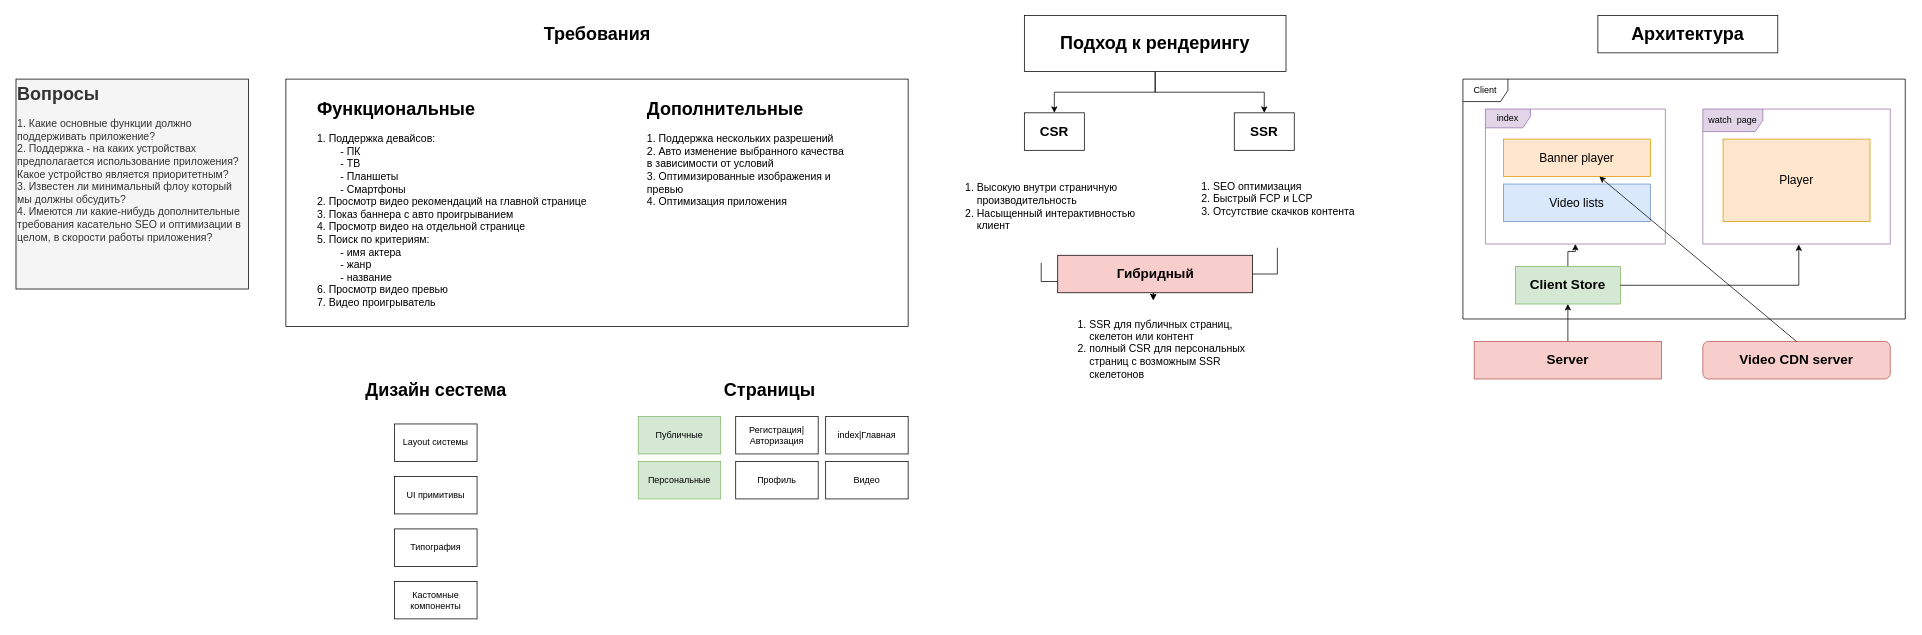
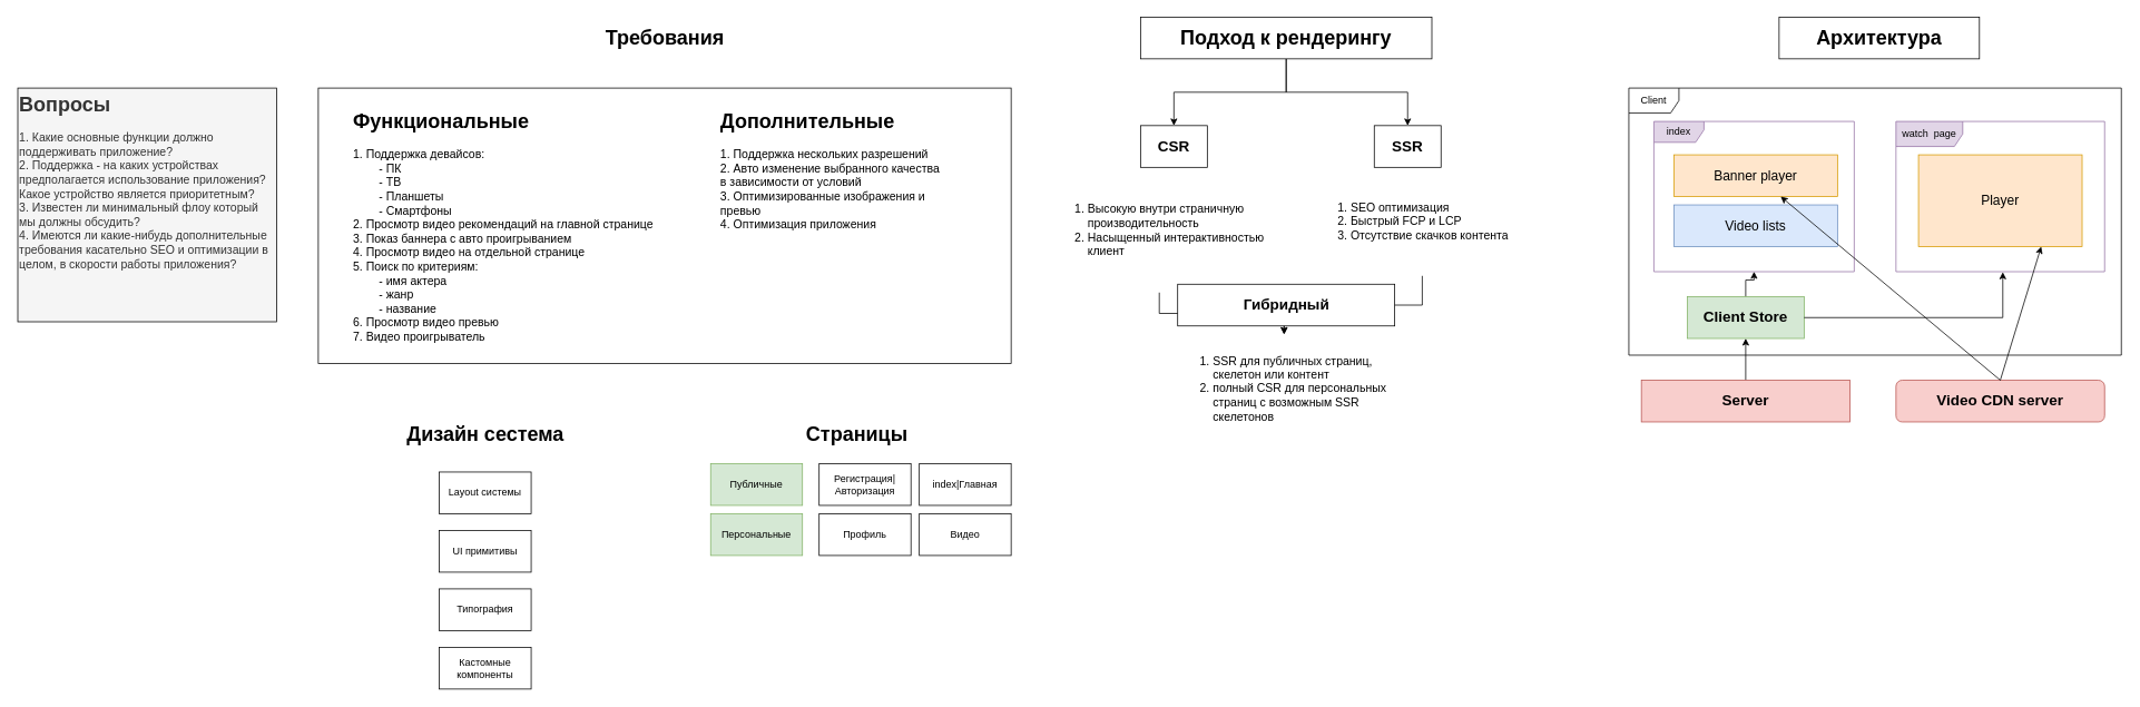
  <mxCell id="0" />
  <mxCell id="1" parent="0" />
  <mxCell id="2" value="" style="rounded=0;whiteSpace=wrap;html=1;" vertex="1" parent="1"><mxGeometry x="380" y="105" width="830" height="330" as="geometry" /></mxCell>
  <mxCell id="3" value="&lt;h1 style=&quot;margin-top: 0px;&quot;&gt;Функциональные&lt;/h1&gt;&lt;p style=&quot;font-size: 14px;&quot;&gt;1. Поддержка девайсов:&lt;br&gt;&lt;span style=&quot;white-space: pre;&quot;&gt;&#09;&lt;/span&gt;- ПК&lt;br&gt;&lt;span style=&quot;white-space: pre;&quot;&gt;&#09;&lt;/span&gt;- ТВ&lt;br&gt;&lt;span style=&quot;white-space: pre;&quot;&gt;&#09;&lt;/span&gt;- Планшеты&lt;br&gt;&lt;span style=&quot;white-space: pre;&quot;&gt;&#09;&lt;/span&gt;- Смартфоны&lt;br&gt;2. Просмотр видео рекомендаций на главной странице&lt;br&gt;3. Показ баннера с авто проигрыванием&amp;nbsp;&lt;br&gt;&lt;span style=&quot;background-color: initial;&quot;&gt;4. Просмотр видео на отдельной странице&lt;br&gt;5. Поиск по критериям:&lt;br&gt;&lt;span style=&quot;white-space: pre;&quot;&gt;&#09;&lt;/span&gt;- имя актера&lt;br&gt;&lt;span style=&quot;white-space: pre;&quot;&gt;&#09;&lt;/span&gt;- жанр&lt;br&gt;&lt;span style=&quot;white-space: pre;&quot;&gt;&#09;&lt;/span&gt;- название&lt;br&gt;6. Просмотр видео превью&amp;nbsp;&lt;br&gt;7. Видео проигрыватель&lt;/span&gt;&lt;/p&gt;" style="text;html=1;whiteSpace=wrap;overflow=hidden;rounded=0;" vertex="1" parent="1"><mxGeometry x="420" y="125" width="400" height="300" as="geometry" /></mxCell>
  <mxCell id="4" value="Требования" style="text;strokeColor=none;fillColor=none;html=1;fontSize=24;fontStyle=1;verticalAlign=middle;align=center;" vertex="1" parent="1"><mxGeometry x="715" y="25" width="160" height="40" as="geometry" /></mxCell>
  <mxCell id="5" value="&lt;h1 style=&quot;margin-top: 0px;&quot;&gt;Дополнительные&lt;/h1&gt;&lt;p&gt;&lt;font style=&quot;font-size: 14px;&quot;&gt;1. Поддержка нескольких разрешений&lt;br&gt;2. Авто изменение выбранного качества в зависимости от условий&amp;nbsp;&lt;br&gt;3. Оптимизированные изображения и превью&lt;br&gt;4. Оптимизация приложения&lt;/font&gt;&lt;/p&gt;" style="text;html=1;whiteSpace=wrap;overflow=hidden;rounded=0;" vertex="1" parent="1"><mxGeometry x="860" y="125" width="270" height="280" as="geometry" /></mxCell>
  <mxCell id="6" value="Дизайн сестема" style="text;strokeColor=none;fillColor=none;html=1;fontSize=24;fontStyle=1;verticalAlign=middle;align=center;" vertex="1" parent="1"><mxGeometry x="470" y="500" width="220" height="40" as="geometry" /></mxCell>
  <mxCell id="7" value="UI примитивы" style="html=1;whiteSpace=wrap;" vertex="1" parent="1"><mxGeometry x="525" y="635" width="110" height="50" as="geometry" /></mxCell>
  <mxCell id="8" value="Layout системы" style="html=1;whiteSpace=wrap;" vertex="1" parent="1"><mxGeometry x="525" y="565" width="110" height="50" as="geometry" /></mxCell>
  <mxCell id="9" value="Типография" style="html=1;whiteSpace=wrap;" vertex="1" parent="1"><mxGeometry x="525" y="705" width="110" height="50" as="geometry" /></mxCell>
  <mxCell id="10" value="Кастомные компоненты" style="html=1;whiteSpace=wrap;" vertex="1" parent="1"><mxGeometry x="525" y="775" width="110" height="50" as="geometry" /></mxCell>
  <mxCell id="11" value="Страницы" style="text;strokeColor=none;fillColor=none;html=1;fontSize=24;fontStyle=1;verticalAlign=middle;align=center;" vertex="1" parent="1"><mxGeometry x="915" y="500" width="220" height="40" as="geometry" /></mxCell>
  <mxCell id="12" value="Регистрация|Авторизация" style="html=1;whiteSpace=wrap;" vertex="1" parent="1"><mxGeometry x="980" y="555" width="110" height="50" as="geometry" /></mxCell>
  <mxCell id="13" value="index|Главная" style="html=1;whiteSpace=wrap;" vertex="1" parent="1"><mxGeometry x="1100" y="555" width="110" height="50" as="geometry" /></mxCell>
  <mxCell id="14" value="Профиль" style="html=1;whiteSpace=wrap;" vertex="1" parent="1"><mxGeometry x="980" y="615" width="110" height="50" as="geometry" /></mxCell>
  <mxCell id="15" value="Видео" style="html=1;whiteSpace=wrap;" vertex="1" parent="1"><mxGeometry x="1100" y="615" width="110" height="50" as="geometry" /></mxCell>
  <mxCell id="16" value="&lt;h1 style=&quot;margin-top: 0px;&quot;&gt;Вопросы&lt;/h1&gt;&lt;p&gt;&lt;font style=&quot;font-size: 14px;&quot;&gt;1. Какие основные функции должно поддерживать приложение?&lt;br&gt;2. Поддержка - на каких устройствах предполагается использование приложения? Какое устройство является приоритетным?&lt;br&gt;3. Известен ли минимальный флоу который мы должны обсудить?&lt;br&gt;4. Имеются ли какие-нибудь дополнительные требования касательно SEO и оптимизации в целом, в скорости работы приложения?&amp;nbsp;&lt;/font&gt;&lt;/p&gt;" style="text;html=1;whiteSpace=wrap;overflow=hidden;rounded=0;fillColor=#f5f5f5;fontColor=#333333;strokeColor=default;gradientColor=none;glass=0;" vertex="1" parent="1"><mxGeometry x="20" y="105" width="310" height="280" as="geometry" /></mxCell>
  <mxCell id="17" value="" style="edgeStyle=orthogonalEdgeStyle;rounded=0;orthogonalLoop=1;jettySize=auto;html=1;" edge="1" parent="1" source="19" target="20"><mxGeometry relative="1" as="geometry" /></mxCell>
  <mxCell id="18" value="" style="edgeStyle=orthogonalEdgeStyle;rounded=0;orthogonalLoop=1;jettySize=auto;html=1;" edge="1" parent="1" source="19" target="21"><mxGeometry relative="1" as="geometry" /></mxCell>
- <mxCell id="19" value="&lt;span style=&quot;font-size: 24px; font-weight: 700; text-wrap-mode: nowrap;&quot;&gt;Подход к рендерингу&lt;/span&gt;" style="html=1;whiteSpace=wrap;" vertex="1" parent="1"><mxGeometry x="1365" y="20" width="349" height="75" as="geometry" /></mxCell>
+ <mxCell id="19" value="&lt;span style=&quot;font-size: 24px; font-weight: 700; text-wrap-mode: nowrap;&quot;&gt;Подход к рендерингу&lt;/span&gt;" style="html=1;whiteSpace=wrap;" vertex="1" parent="1"><mxGeometry x="1365" y="20" width="349" height="50" as="geometry" /></mxCell>
  <mxCell id="20" value="&lt;span style=&quot;font-size: 18px; text-wrap-mode: nowrap;&quot;&gt;&lt;b style=&quot;font-size: 18px;&quot;&gt;CSR&lt;/b&gt;&lt;/span&gt;" style="html=1;whiteSpace=wrap;fontSize=18;" vertex="1" parent="1"><mxGeometry x="1365" y="150" width="80" height="50" as="geometry" /></mxCell>
  <mxCell id="21" value="&lt;span style=&quot;font-size: 18px; font-weight: 700; text-wrap-mode: nowrap;&quot;&gt;SSR&lt;/span&gt;" style="html=1;whiteSpace=wrap;fontSize=18;" vertex="1" parent="1"><mxGeometry x="1645" y="150" width="80" height="50" as="geometry" /></mxCell>
  <mxCell id="22" value="Публичные" style="html=1;whiteSpace=wrap;fillColor=#d5e8d4;strokeColor=#82b366;" vertex="1" parent="1"><mxGeometry x="850" y="555" width="110" height="50" as="geometry" /></mxCell>
  <mxCell id="23" value="Персональные" style="html=1;whiteSpace=wrap;fillColor=#d5e8d4;strokeColor=#82b366;" vertex="1" parent="1"><mxGeometry x="850" y="615" width="110" height="50" as="geometry" /></mxCell>
  <mxCell id="24" value="" style="edgeStyle=orthogonalEdgeStyle;rounded=0;orthogonalLoop=1;jettySize=auto;html=1;" edge="1" parent="1" source="25" target="29"><mxGeometry relative="1" as="geometry" /></mxCell>
  <mxCell id="25" value="&lt;ol style=&quot;font-size: 14px;&quot;&gt;&lt;li style=&quot;font-size: 14px;&quot;&gt;Высокую внутри страничную производительность&lt;/li&gt;&lt;li style=&quot;font-size: 14px;&quot;&gt;Насыщенный интерактивностью клиент&lt;/li&gt;&lt;/ol&gt;" style="text;strokeColor=none;fillColor=none;html=1;whiteSpace=wrap;verticalAlign=middle;overflow=hidden;fontSize=14;" vertex="1" parent="1"><mxGeometry x="1260" y="200" width="255" height="150" as="geometry" /></mxCell>
  <mxCell id="26" value="" style="edgeStyle=orthogonalEdgeStyle;rounded=0;orthogonalLoop=1;jettySize=auto;html=1;" edge="1" parent="1" source="27" target="29"><mxGeometry relative="1" as="geometry" /></mxCell>
  <mxCell id="27" value="&lt;ol style=&quot;font-size: 14px;&quot;&gt;&lt;li style=&quot;font-size: 14px;&quot;&gt;SEO оптимизация&lt;/li&gt;&lt;li style=&quot;font-size: 14px;&quot;&gt;Быстрый FCP и LCP&lt;br&gt;&lt;/li&gt;&lt;li style=&quot;font-size: 14px;&quot;&gt;Отсутствие скачков контента&lt;/li&gt;&lt;/ol&gt;" style="text;strokeColor=none;fillColor=none;html=1;whiteSpace=wrap;verticalAlign=middle;overflow=hidden;fontSize=14;" vertex="1" parent="1"><mxGeometry x="1575" y="200" width="255" height="130" as="geometry" /></mxCell>
- <mxCell id="28" value="&lt;span style=&quot;font-size: 18px; text-wrap-mode: nowrap;&quot;&gt;&lt;b style=&quot;font-size: 18px;&quot;&gt;Гибридный&lt;/b&gt;&lt;/span&gt;" style="html=1;whiteSpace=wrap;fontSize=18;fillColor=#f8cecc;" vertex="1" parent="1"><mxGeometry x="1409.5" y="340" width="260" height="50" as="geometry" /></mxCell>
+ <mxCell id="28" value="&lt;span style=&quot;font-size: 18px; text-wrap-mode: nowrap;&quot;&gt;&lt;b style=&quot;font-size: 18px;&quot;&gt;Гибридный&lt;/b&gt;&lt;/span&gt;" style="html=1;whiteSpace=wrap;fontSize=18;" vertex="1" parent="1"><mxGeometry x="1409.5" y="340" width="260" height="50" as="geometry" /></mxCell>
  <mxCell id="29" value="&lt;ol style=&quot;font-size: 14px;&quot;&gt;&lt;li style=&quot;font-size: 14px;&quot;&gt;SSR для публичных страниц, скелетон или контент&lt;/li&gt;&lt;li style=&quot;font-size: 14px;&quot;&gt;полный CSR для персональных страниц с возможным SSR скелетонов&lt;/li&gt;&lt;/ol&gt;" style="text;strokeColor=none;fillColor=none;html=1;whiteSpace=wrap;verticalAlign=middle;overflow=hidden;fontSize=14;" vertex="1" parent="1"><mxGeometry x="1409.5" y="400" width="255" height="130" as="geometry" /></mxCell>
  <mxCell id="30" value="&lt;span style=&quot;font-size: 24px; text-wrap-mode: nowrap;&quot;&gt;&lt;b&gt;Архитектура&lt;/b&gt;&lt;/span&gt;" style="html=1;whiteSpace=wrap;" vertex="1" parent="1"><mxGeometry x="2130" y="20" width="240" height="50" as="geometry" /></mxCell>
  <mxCell id="31" value="Client" style="shape=umlFrame;whiteSpace=wrap;html=1;pointerEvents=0;" vertex="1" parent="1"><mxGeometry x="1950" y="105" width="590" height="320" as="geometry" /></mxCell>
  <mxCell id="32" value="index" style="shape=umlFrame;whiteSpace=wrap;html=1;pointerEvents=0;width=60;height=25;fillColor=#e1d5e7;strokeColor=#9673a6;" vertex="1" parent="1"><mxGeometry x="1980" y="145" width="240" height="180" as="geometry" /></mxCell>
  <mxCell id="33" value="watch&amp;nbsp; page" style="shape=umlFrame;whiteSpace=wrap;html=1;pointerEvents=0;width=80;height=30;fillColor=#e1d5e7;strokeColor=#9673a6;" vertex="1" parent="1"><mxGeometry x="2270" y="145" width="250" height="180" as="geometry" /></mxCell>
  <mxCell id="34" style="edgeStyle=orthogonalEdgeStyle;rounded=0;orthogonalLoop=1;jettySize=auto;html=1;" edge="1" parent="1" source="35" target="32"><mxGeometry relative="1" as="geometry" /></mxCell>
  <mxCell id="35" value="&lt;span style=&quot;font-size: 18px; font-weight: 700; text-wrap-mode: nowrap;&quot;&gt;Client Store&lt;/span&gt;" style="html=1;whiteSpace=wrap;fontSize=18;fillColor=#d5e8d4;strokeColor=#82b366;" vertex="1" parent="1"><mxGeometry x="2020" y="355" width="140" height="50" as="geometry" /></mxCell>
  <mxCell id="36" value="Banner player" style="html=1;whiteSpace=wrap;fontSize=16;fillColor=#ffe6cc;strokeColor=#d79b00;" vertex="1" parent="1"><mxGeometry x="2004" y="185" width="196" height="50" as="geometry" /></mxCell>
  <mxCell id="37" value="Video lists" style="html=1;whiteSpace=wrap;fontSize=16;fillColor=#dae8fc;strokeColor=#6c8ebf;" vertex="1" parent="1"><mxGeometry x="2004" y="245" width="196" height="50" as="geometry" /></mxCell>
  <mxCell id="38" value="Player" style="html=1;whiteSpace=wrap;fontSize=16;fillColor=#ffe6cc;strokeColor=#d79b00;" vertex="1" parent="1"><mxGeometry x="2297" y="185" width="196" height="110" as="geometry" /></mxCell>
  <mxCell id="39" style="edgeStyle=orthogonalEdgeStyle;rounded=0;orthogonalLoop=1;jettySize=auto;html=1;" edge="1" parent="1" source="40" target="35"><mxGeometry relative="1" as="geometry" /></mxCell>
  <mxCell id="40" value="&lt;span style=&quot;text-wrap-mode: nowrap;&quot;&gt;&lt;b&gt;Server&lt;/b&gt;&lt;/span&gt;" style="html=1;whiteSpace=wrap;fontSize=18;fillColor=#f8cecc;strokeColor=#b85450;" vertex="1" parent="1"><mxGeometry x="1965" y="455" width="250" height="50" as="geometry" /></mxCell>
  <mxCell id="41" value="&lt;span style=&quot;font-size: 18px; font-weight: 700; text-wrap-mode: nowrap;&quot;&gt;Video CDN server&lt;/span&gt;" style="html=1;whiteSpace=wrap;fontSize=18;fillColor=#f8cecc;strokeColor=#b85450;rounded=1;" vertex="1" parent="1"><mxGeometry x="2270" y="455" width="250" height="50" as="geometry" /></mxCell>
  <mxCell id="42" style="edgeStyle=orthogonalEdgeStyle;rounded=0;orthogonalLoop=1;jettySize=auto;html=1;entryX=0.512;entryY=1.003;entryDx=0;entryDy=0;entryPerimeter=0;" edge="1" parent="1" source="35" target="33"><mxGeometry relative="1" as="geometry" /></mxCell>
  <mxCell id="43" value="" style="endArrow=classic;html=1;rounded=0;exitX=0.5;exitY=0;exitDx=0;exitDy=0;" edge="1" parent="1" source="41" target="36"><mxGeometry width="50" height="50" relative="1" as="geometry"><mxPoint x="2150" y="485" as="sourcePoint" /><mxPoint x="2200" y="435" as="targetPoint" /></mxGeometry></mxCell>
+ <mxCell id="44" value="" style="endArrow=classic;html=1;rounded=0;exitX=0.5;exitY=0;exitDx=0;exitDy=0;entryX=0.75;entryY=1;entryDx=0;entryDy=0;" edge="1" parent="1" source="41" target="38"><mxGeometry width="50" height="50" relative="1" as="geometry"><mxPoint x="2405" y="465" as="sourcePoint" /><mxPoint x="2142" y="245" as="targetPoint" /></mxGeometry></mxCell>
